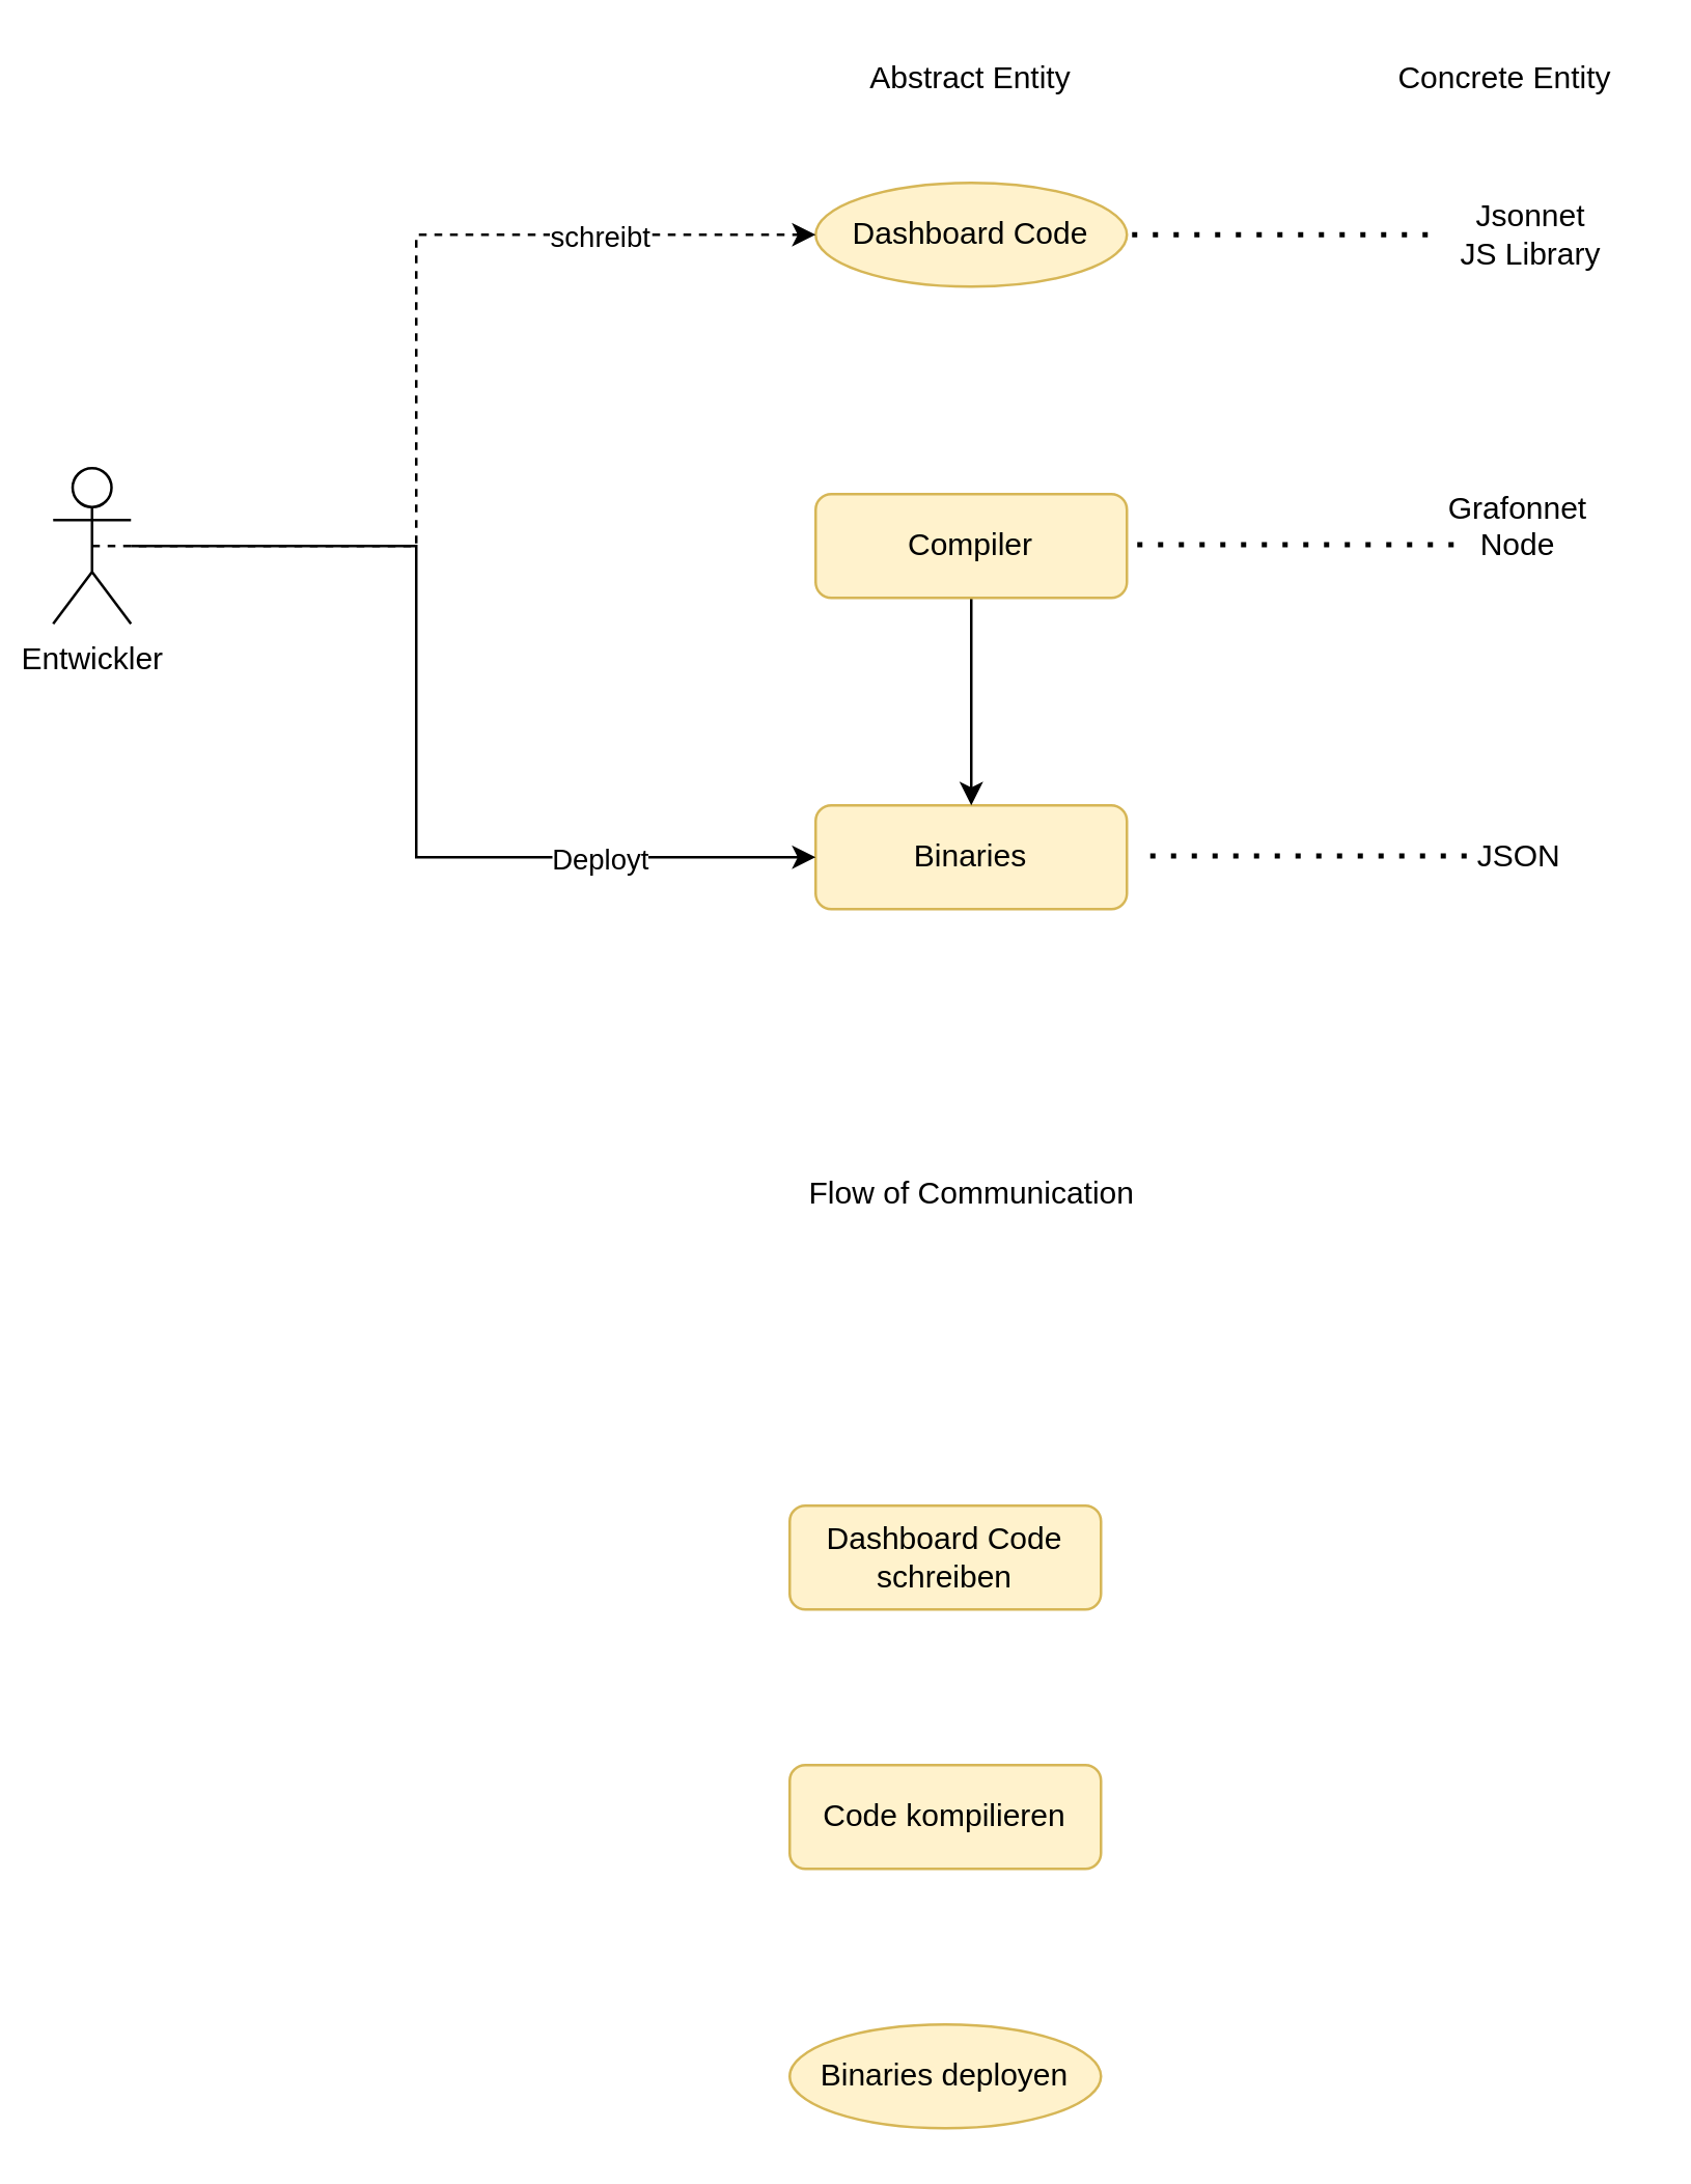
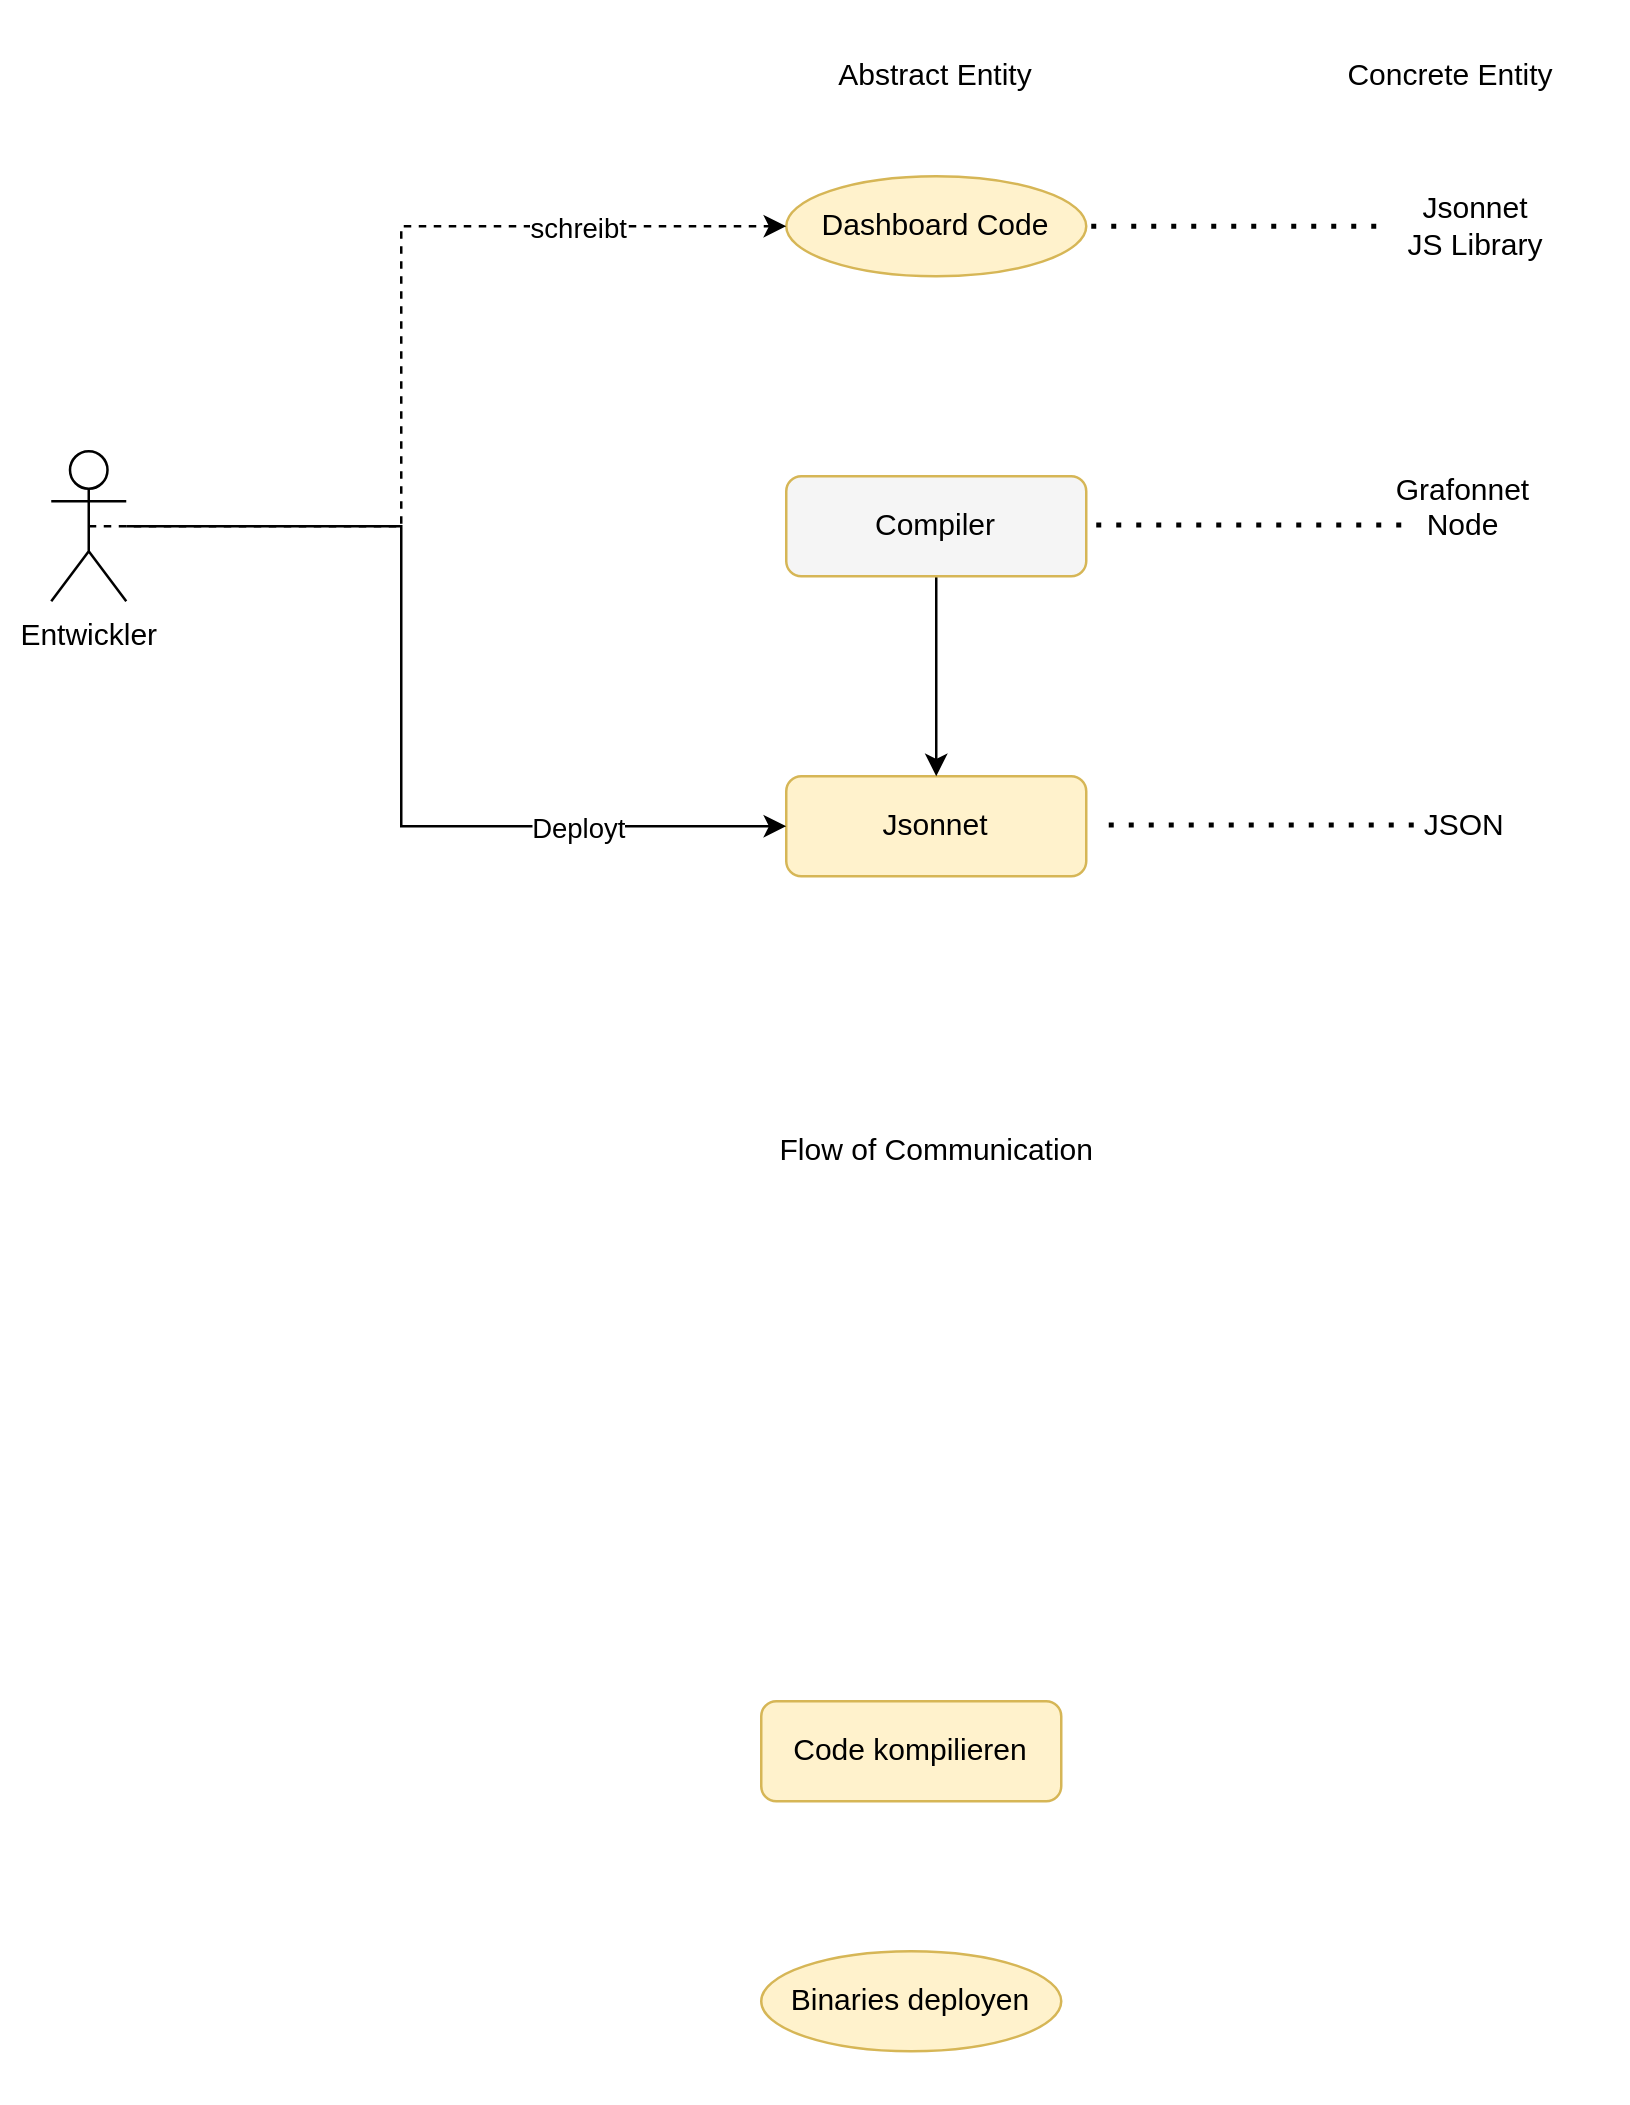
  <mxCell id="0" />
  <mxCell id="1" parent="0" />
  <mxCell id="2" value="Dashboard Code" style="ellipse;whiteSpace=wrap;html=1;fontSize=12;glass=0;strokeWidth=1;shadow=0;fillColor=#fff2cc;strokeColor=#d6b656;" parent="1" vertex="1"><mxGeometry x="314" y="70" width="120" height="40" as="geometry" /></mxCell>
- <mxCell id="3" value="Binaries" style="rounded=1;whiteSpace=wrap;html=1;fontSize=12;glass=0;strokeWidth=1;shadow=0;fillColor=#fff2cc;strokeColor=#d6b656;" parent="1" vertex="1"><mxGeometry x="314" y="310" width="120" height="40" as="geometry" /></mxCell>
+ <mxCell id="3" value="Jsonnet" style="rounded=1;whiteSpace=wrap;html=1;fontSize=12;glass=0;strokeWidth=1;shadow=0;fillColor=#fff2cc;strokeColor=#d6b656;" parent="1" vertex="1"><mxGeometry x="314" y="310" width="120" height="40" as="geometry" /></mxCell>
  <mxCell id="4" style="edgeStyle=orthogonalEdgeStyle;rounded=0;orthogonalLoop=1;jettySize=auto;html=1;entryX=0.5;entryY=0;entryDx=0;entryDy=0;" parent="1" source="5" target="3" edge="1"><mxGeometry relative="1" as="geometry" /></mxCell>
- <mxCell id="5" value="Compiler" style="rounded=1;whiteSpace=wrap;html=1;fontSize=12;glass=0;strokeWidth=1;shadow=0;fillColor=#fff2cc;strokeColor=#d6b656;" parent="1" vertex="1"><mxGeometry x="314" y="190" width="120" height="40" as="geometry" /></mxCell>
+ <mxCell id="5" value="Compiler" style="rounded=1;whiteSpace=wrap;html=1;fontSize=12;glass=0;strokeWidth=1;shadow=0;fillColor=#f5f5f5;strokeColor=#d6b656;" parent="1" vertex="1"><mxGeometry x="314" y="190" width="120" height="40" as="geometry" /></mxCell>
  <mxCell id="6" value="Jsonnet&lt;br&gt;JS Library" style="text;html=1;strokeColor=none;fillColor=none;align=center;verticalAlign=middle;whiteSpace=wrap;rounded=0;" parent="1" vertex="1"><mxGeometry x="550" y="80" width="80" height="20" as="geometry" /></mxCell>
  <mxCell id="7" value="Grafonnet&lt;br&gt;Node&lt;br&gt;&lt;br&gt;" style="text;html=1;strokeColor=none;fillColor=none;align=center;verticalAlign=middle;whiteSpace=wrap;rounded=0;" parent="1" vertex="1"><mxGeometry x="565" y="200" width="40" height="20" as="geometry" /></mxCell>
  <mxCell id="8" value="JSON" style="text;html=1;align=center;verticalAlign=middle;resizable=0;points=[];autosize=1;" parent="1" vertex="1"><mxGeometry x="560" y="320" width="50" height="20" as="geometry" /></mxCell>
  <mxCell id="9" value="Abstract Entity" style="text;html=1;strokeColor=none;fillColor=none;align=center;verticalAlign=middle;whiteSpace=wrap;rounded=0;" parent="1" vertex="1"><mxGeometry x="329" y="20" width="90" height="20" as="geometry" /></mxCell>
  <mxCell id="10" value="Concrete Entity" style="text;html=1;strokeColor=none;fillColor=none;align=center;verticalAlign=middle;whiteSpace=wrap;rounded=0;" parent="1" vertex="1"><mxGeometry x="535" y="20" width="90" height="20" as="geometry" /></mxCell>
  <mxCell id="11" value="" style="endArrow=none;dashed=1;html=1;dashPattern=1 3;strokeWidth=2;entryX=1;entryY=0.5;entryDx=0;entryDy=0;" parent="1" source="6" target="2" edge="1"><mxGeometry width="50" height="50" relative="1" as="geometry"><mxPoint x="500" y="410" as="sourcePoint" /><mxPoint x="550" y="360" as="targetPoint" /></mxGeometry></mxCell>
  <mxCell id="12" value="" style="endArrow=none;dashed=1;html=1;dashPattern=1 3;strokeWidth=2;entryX=1;entryY=0.5;entryDx=0;entryDy=0;" parent="1" edge="1"><mxGeometry width="50" height="50" relative="1" as="geometry"><mxPoint x="560" y="209.5" as="sourcePoint" /><mxPoint x="434" y="209.5" as="targetPoint" /></mxGeometry></mxCell>
  <mxCell id="13" value="" style="endArrow=none;dashed=1;html=1;dashPattern=1 3;strokeWidth=2;entryX=1;entryY=0.5;entryDx=0;entryDy=0;" parent="1" edge="1"><mxGeometry width="50" height="50" relative="1" as="geometry"><mxPoint x="565" y="329.5" as="sourcePoint" /><mxPoint x="439" y="329.5" as="targetPoint" /></mxGeometry></mxCell>
  <mxCell id="14" style="edgeStyle=orthogonalEdgeStyle;rounded=0;orthogonalLoop=1;jettySize=auto;html=1;exitX=0.5;exitY=0.5;exitDx=0;exitDy=0;exitPerimeter=0;entryX=0;entryY=0.5;entryDx=0;entryDy=0;dashed=1;" parent="1" source="18" target="2" edge="1"><mxGeometry relative="1" as="geometry"><Array as="points"><mxPoint x="160" y="210" /><mxPoint x="160" y="90" /></Array></mxGeometry></mxCell>
  <mxCell id="15" value="schreibt" style="edgeLabel;html=1;align=center;verticalAlign=middle;resizable=0;points=[];" parent="14" vertex="1" connectable="0"><mxGeometry x="0.377" y="-1" relative="1" as="geometry"><mxPoint x="40" y="-1" as="offset" /></mxGeometry></mxCell>
  <mxCell id="16" style="edgeStyle=orthogonalEdgeStyle;rounded=0;orthogonalLoop=1;jettySize=auto;html=1;entryX=0;entryY=0.5;entryDx=0;entryDy=0;" parent="1" source="18" target="3" edge="1"><mxGeometry relative="1" as="geometry"><Array as="points"><mxPoint x="160" y="210" /><mxPoint x="160" y="330" /></Array></mxGeometry></mxCell>
  <mxCell id="17" value="Deployt" style="edgeLabel;html=1;align=center;verticalAlign=middle;resizable=0;points=[];" parent="16" vertex="1" connectable="0"><mxGeometry x="0.667" y="-3" relative="1" as="geometry"><mxPoint x="-20" y="-3" as="offset" /></mxGeometry></mxCell>
  <mxCell id="18" value="Entwickler" style="shape=umlActor;verticalLabelPosition=bottom;verticalAlign=top;html=1;outlineConnect=0;" parent="1" vertex="1"><mxGeometry x="20" y="180" width="30" height="60" as="geometry" /></mxCell>
  <mxCell id="19" value="Flow of Communication" style="text;html=1;align=center;verticalAlign=middle;resizable=0;points=[];autosize=1;" parent="1" vertex="1"><mxGeometry x="304" y="450" width="140" height="20" as="geometry" /></mxCell>
- <mxCell id="20" value="Dashboard Code schreiben" style="rounded=1;whiteSpace=wrap;html=1;fontSize=12;glass=0;strokeWidth=1;shadow=0;fillColor=#fff2cc;strokeColor=#d6b656;" parent="1" vertex="1"><mxGeometry x="304" y="580" width="120" height="40" as="geometry" /></mxCell>
  <mxCell id="21" value="Code kompilieren" style="rounded=1;whiteSpace=wrap;html=1;fontSize=12;glass=0;strokeWidth=1;shadow=0;fillColor=#fff2cc;strokeColor=#d6b656;" parent="1" vertex="1"><mxGeometry x="304" y="680" width="120" height="40" as="geometry" /></mxCell>
  <mxCell id="22" value="Binaries deployen" style="ellipse;whiteSpace=wrap;html=1;fontSize=12;glass=0;strokeWidth=1;shadow=0;fillColor=#fff2cc;strokeColor=#d6b656;" parent="1" vertex="1"><mxGeometry x="304" y="780" width="120" height="40" as="geometry" /></mxCell>
